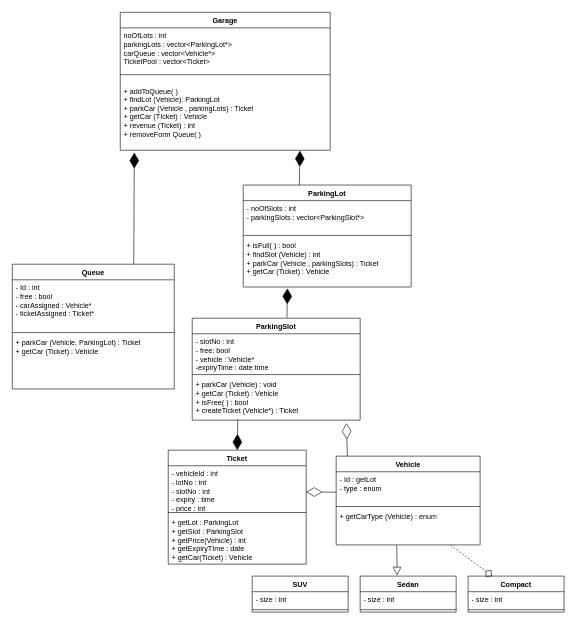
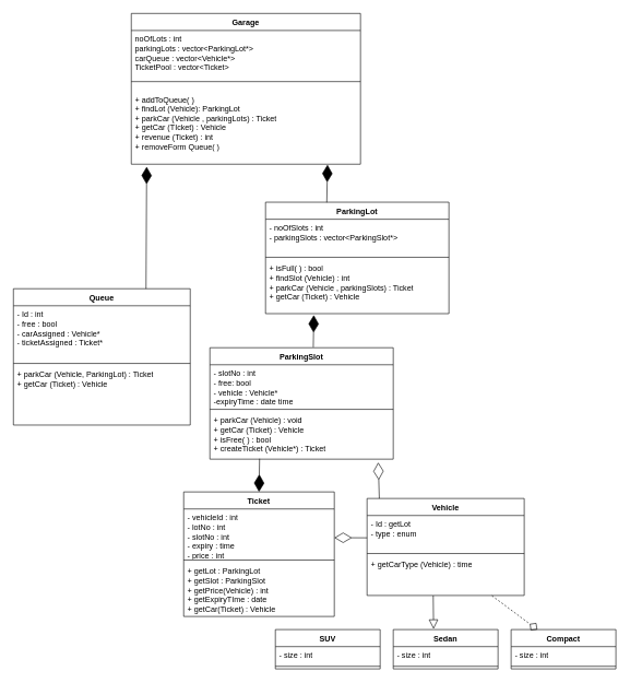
  <mxCell id="0" />
  <mxCell id="1" parent="0" />
  <mxCell id="2" value="Garage" style="swimlane;fontStyle=1;align=center;verticalAlign=top;childLayout=stackLayout;horizontal=1;startSize=26;horizontalStack=0;resizeParent=1;resizeParentMax=0;resizeLast=0;collapsible=1;marginBottom=0;whiteSpace=wrap;html=1;" parent="1" vertex="1"><mxGeometry x="200" y="20" width="350" height="230" as="geometry" /></mxCell>
  <mxCell id="3" value="noOfLots : int&lt;br&gt;parkingLots : vector&amp;lt;ParkingLot*&amp;gt;&lt;br&gt;carQueue : vector&amp;lt;Vehicle*&amp;gt;&lt;br&gt;TicketPool : vector&amp;lt;Ticket&amp;gt;" style="text;strokeColor=none;fillColor=none;align=left;verticalAlign=top;spacingLeft=4;spacingRight=4;overflow=hidden;rotatable=0;points=[[0,0.5],[1,0.5]];portConstraint=eastwest;whiteSpace=wrap;html=1;" parent="2" vertex="1"><mxGeometry y="26" width="350" height="64" as="geometry" /></mxCell>
  <mxCell id="4" value="" style="line;strokeWidth=1;fillColor=none;align=left;verticalAlign=middle;spacingTop=-1;spacingLeft=3;spacingRight=3;rotatable=0;labelPosition=right;points=[];portConstraint=eastwest;strokeColor=inherit;" parent="2" vertex="1"><mxGeometry y="90" width="350" height="28" as="geometry" /></mxCell>
  <mxCell id="5" value="&lt;font style=&quot;&quot;&gt;&lt;font style=&quot;font-size: 12px;&quot;&gt;+ addToQueue( )&lt;br&gt;+ findLot (Vehicle): ParkingLot&lt;br&gt;+ parkCar (Vehicle , parkingLots) : Ticket&lt;br&gt;&lt;/font&gt;+ getCar (TIcket) : Vehicle&lt;br&gt;+ revenue (Ticket) : int&lt;br&gt;+ removeForm Queue( )&lt;br&gt;&lt;/font&gt;" style="text;strokeColor=none;fillColor=none;align=left;verticalAlign=top;spacingLeft=4;spacingRight=4;overflow=hidden;rotatable=0;points=[[0,0.5],[1,0.5]];portConstraint=eastwest;whiteSpace=wrap;html=1;" parent="2" vertex="1"><mxGeometry y="118" width="350" height="112" as="geometry" /></mxCell>
  <mxCell id="6" value="ParkingLot" style="swimlane;fontStyle=1;align=center;verticalAlign=top;childLayout=stackLayout;horizontal=1;startSize=26;horizontalStack=0;resizeParent=1;resizeParentMax=0;resizeLast=0;collapsible=1;marginBottom=0;whiteSpace=wrap;html=1;" parent="1" vertex="1"><mxGeometry x="405" y="308" width="280" height="170" as="geometry" /></mxCell>
  <mxCell id="7" value="- noOfSlots : int&lt;br&gt;- parkingSlots : vector&amp;lt;ParkingSlot*&amp;gt;" style="text;strokeColor=none;fillColor=none;align=left;verticalAlign=top;spacingLeft=4;spacingRight=4;overflow=hidden;rotatable=0;points=[[0,0.5],[1,0.5]];portConstraint=eastwest;whiteSpace=wrap;html=1;" parent="6" vertex="1"><mxGeometry y="26" width="280" height="54" as="geometry" /></mxCell>
  <mxCell id="8" value="" style="line;strokeWidth=1;fillColor=none;align=left;verticalAlign=middle;spacingTop=-1;spacingLeft=3;spacingRight=3;rotatable=0;labelPosition=right;points=[];portConstraint=eastwest;strokeColor=inherit;" parent="6" vertex="1"><mxGeometry y="80" width="280" height="8" as="geometry" /></mxCell>
  <mxCell id="9" value="+ isFull( ) : bool&lt;br&gt;+ findSlot (Vehicle) : int&lt;br&gt;+ parkCar (Vehicle , parkingSlots) : Ticket&lt;br&gt;+ getCar (Ticket) : Vehicle" style="text;strokeColor=none;fillColor=none;align=left;verticalAlign=top;spacingLeft=4;spacingRight=4;overflow=hidden;rotatable=0;points=[[0,0.5],[1,0.5]];portConstraint=eastwest;whiteSpace=wrap;html=1;" parent="6" vertex="1"><mxGeometry y="88" width="280" height="82" as="geometry" /></mxCell>
  <mxCell id="10" value="Queue" style="swimlane;fontStyle=1;align=center;verticalAlign=top;childLayout=stackLayout;horizontal=1;startSize=26;horizontalStack=0;resizeParent=1;resizeParentMax=0;resizeLast=0;collapsible=1;marginBottom=0;whiteSpace=wrap;html=1;" parent="1" vertex="1"><mxGeometry x="20" y="440" width="270" height="208" as="geometry" /></mxCell>
  <mxCell id="11" value="- Id : int&lt;br&gt;- free : bool&lt;br&gt;- carAssigned : Vehicle*&lt;br&gt;- ticketAssigned : Ticket*" style="text;strokeColor=none;fillColor=none;align=left;verticalAlign=top;spacingLeft=4;spacingRight=4;overflow=hidden;rotatable=0;points=[[0,0.5],[1,0.5]];portConstraint=eastwest;whiteSpace=wrap;html=1;" parent="10" vertex="1"><mxGeometry y="26" width="270" height="84" as="geometry" /></mxCell>
  <mxCell id="12" value="" style="line;strokeWidth=1;fillColor=none;align=left;verticalAlign=middle;spacingTop=-1;spacingLeft=3;spacingRight=3;rotatable=0;labelPosition=right;points=[];portConstraint=eastwest;strokeColor=inherit;" parent="10" vertex="1"><mxGeometry y="110" width="270" height="8" as="geometry" /></mxCell>
  <mxCell id="13" value="+ parkCar (Vehicle, ParkingLot) : Ticket&lt;br style=&quot;border-color: var(--border-color);&quot;&gt;+ getCar (Ticket) : Vehicle" style="text;strokeColor=none;fillColor=none;align=left;verticalAlign=top;spacingLeft=4;spacingRight=4;overflow=hidden;rotatable=0;points=[[0,0.5],[1,0.5]];portConstraint=eastwest;whiteSpace=wrap;html=1;" parent="10" vertex="1"><mxGeometry y="118" width="270" height="90" as="geometry" /></mxCell>
  <mxCell id="14" value="Ticket" style="swimlane;fontStyle=1;align=center;verticalAlign=top;childLayout=stackLayout;horizontal=1;startSize=26;horizontalStack=0;resizeParent=1;resizeParentMax=0;resizeLast=0;collapsible=1;marginBottom=0;whiteSpace=wrap;html=1;" parent="1" vertex="1"><mxGeometry x="280" y="750" width="230" height="190" as="geometry" /></mxCell>
  <mxCell id="15" value="- vehicleId : int&lt;br&gt;- lotNo : int&lt;br&gt;- slotNo : int&lt;br&gt;- expiry : time&lt;br&gt;- price : int" style="text;strokeColor=none;fillColor=none;align=left;verticalAlign=top;spacingLeft=4;spacingRight=4;overflow=hidden;rotatable=0;points=[[0,0.5],[1,0.5]];portConstraint=eastwest;whiteSpace=wrap;html=1;" parent="14" vertex="1"><mxGeometry y="26" width="230" height="74" as="geometry" /></mxCell>
  <mxCell id="16" value="" style="line;strokeWidth=1;fillColor=none;align=left;verticalAlign=middle;spacingTop=-1;spacingLeft=3;spacingRight=3;rotatable=0;labelPosition=right;points=[];portConstraint=eastwest;strokeColor=inherit;" parent="14" vertex="1"><mxGeometry y="100" width="230" height="8" as="geometry" /></mxCell>
  <mxCell id="17" value="+ getLot : ParkingLot&lt;br&gt;+ getSlot : ParkingSlot&lt;br&gt;+ getPrice(Vehicle) : int&lt;br&gt;+ getExpiryTIme : date&lt;br&gt;+ getCar(Ticket) : Vehicle" style="text;strokeColor=none;fillColor=none;align=left;verticalAlign=top;spacingLeft=4;spacingRight=4;overflow=hidden;rotatable=0;points=[[0,0.5],[1,0.5]];portConstraint=eastwest;whiteSpace=wrap;html=1;" parent="14" vertex="1"><mxGeometry y="108" width="230" height="82" as="geometry" /></mxCell>
  <mxCell id="18" value="Vehicle" style="swimlane;fontStyle=1;align=center;verticalAlign=top;childLayout=stackLayout;horizontal=1;startSize=26;horizontalStack=0;resizeParent=1;resizeParentMax=0;resizeLast=0;collapsible=1;marginBottom=0;whiteSpace=wrap;html=1;" parent="1" vertex="1"><mxGeometry x="560" y="760" width="240" height="148" as="geometry" /></mxCell>
  <mxCell id="19" value="- Id : getLot&lt;br&gt;- type : enum" style="text;strokeColor=none;fillColor=none;align=left;verticalAlign=top;spacingLeft=4;spacingRight=4;overflow=hidden;rotatable=0;points=[[0,0.5],[1,0.5]];portConstraint=eastwest;whiteSpace=wrap;html=1;" parent="18" vertex="1"><mxGeometry y="26" width="240" height="54" as="geometry" /></mxCell>
  <mxCell id="20" value="" style="line;strokeWidth=1;fillColor=none;align=left;verticalAlign=middle;spacingTop=-1;spacingLeft=3;spacingRight=3;rotatable=0;labelPosition=right;points=[];portConstraint=eastwest;strokeColor=inherit;" parent="18" vertex="1"><mxGeometry y="80" width="240" height="8" as="geometry" /></mxCell>
- <mxCell id="21" value="+ getCarType (Vehicle) : enum" style="text;strokeColor=none;fillColor=none;align=left;verticalAlign=top;spacingLeft=4;spacingRight=4;overflow=hidden;rotatable=0;points=[[0,0.5],[1,0.5]];portConstraint=eastwest;whiteSpace=wrap;html=1;" parent="18" vertex="1"><mxGeometry y="88" width="240" height="60" as="geometry" /></mxCell>
+ <mxCell id="21" value="+ getCarType (Vehicle) : time" style="text;strokeColor=none;fillColor=none;align=left;verticalAlign=top;spacingLeft=4;spacingRight=4;overflow=hidden;rotatable=0;points=[[0,0.5],[1,0.5]];portConstraint=eastwest;whiteSpace=wrap;html=1;" parent="18" vertex="1"><mxGeometry y="88" width="240" height="60" as="geometry" /></mxCell>
  <mxCell id="22" value="" style="text;strokeColor=none;fillColor=none;align=left;verticalAlign=middle;spacingTop=-1;spacingLeft=4;spacingRight=4;rotatable=0;labelPosition=right;points=[];portConstraint=eastwest;" parent="1" vertex="1"><mxGeometry x="360" y="380" width="20" height="14" as="geometry" /></mxCell>
  <mxCell id="23" value="ParkingSlot" style="swimlane;fontStyle=1;align=center;verticalAlign=top;childLayout=stackLayout;horizontal=1;startSize=26;horizontalStack=0;resizeParent=1;resizeParentMax=0;resizeLast=0;collapsible=1;marginBottom=0;whiteSpace=wrap;html=1;" parent="1" vertex="1"><mxGeometry x="320" y="530" width="280" height="170" as="geometry" /></mxCell>
  <mxCell id="24" value="- slotNo : int&lt;br&gt;- free: bool&lt;br&gt;- vehicle : Vehicle*&lt;br&gt;-expiryTime : date time" style="text;strokeColor=none;fillColor=none;align=left;verticalAlign=top;spacingLeft=4;spacingRight=4;overflow=hidden;rotatable=0;points=[[0,0.5],[1,0.5]];portConstraint=eastwest;whiteSpace=wrap;html=1;" parent="23" vertex="1"><mxGeometry y="26" width="280" height="64" as="geometry" /></mxCell>
  <mxCell id="25" value="" style="line;strokeWidth=1;fillColor=none;align=left;verticalAlign=middle;spacingTop=-1;spacingLeft=3;spacingRight=3;rotatable=0;labelPosition=right;points=[];portConstraint=eastwest;strokeColor=inherit;" parent="23" vertex="1"><mxGeometry y="90" width="280" height="8" as="geometry" /></mxCell>
  <mxCell id="26" value="+ parkCar (Vehicle) : void&lt;br&gt;+ getCar (Ticket) : Vehicle&lt;br&gt;+ isFree( ) : bool&lt;br&gt;+ createTicket (Vehicle*) : Ticket" style="text;strokeColor=none;fillColor=none;align=left;verticalAlign=top;spacingLeft=4;spacingRight=4;overflow=hidden;rotatable=0;points=[[0,0.5],[1,0.5]];portConstraint=eastwest;whiteSpace=wrap;html=1;" parent="23" vertex="1"><mxGeometry y="98" width="280" height="72" as="geometry" /></mxCell>
  <mxCell id="27" value="" style="endArrow=diamondThin;endFill=1;endSize=24;html=1;rounded=0;entryX=0.5;entryY=0;entryDx=0;entryDy=0;exitX=0.271;exitY=0.99;exitDx=0;exitDy=0;exitPerimeter=0;" parent="1" source="26" target="14" edge="1"><mxGeometry width="160" relative="1" as="geometry"><mxPoint x="395" y="760" as="sourcePoint" /><mxPoint x="410" y="830" as="targetPoint" /></mxGeometry></mxCell>
  <mxCell id="28" value="SUV" style="swimlane;fontStyle=1;align=center;verticalAlign=top;childLayout=stackLayout;horizontal=1;startSize=26;horizontalStack=0;resizeParent=1;resizeParentMax=0;resizeLast=0;collapsible=1;marginBottom=0;whiteSpace=wrap;html=1;" parent="1" vertex="1"><mxGeometry x="420" y="960" width="160" height="60" as="geometry" /></mxCell>
  <mxCell id="29" value="- size : int" style="text;strokeColor=none;fillColor=none;align=left;verticalAlign=top;spacingLeft=4;spacingRight=4;overflow=hidden;rotatable=0;points=[[0,0.5],[1,0.5]];portConstraint=eastwest;whiteSpace=wrap;html=1;" parent="28" vertex="1"><mxGeometry y="26" width="160" height="26" as="geometry" /></mxCell>
  <mxCell id="30" value="" style="line;strokeWidth=1;fillColor=none;align=left;verticalAlign=middle;spacingTop=-1;spacingLeft=3;spacingRight=3;rotatable=0;labelPosition=right;points=[];portConstraint=eastwest;strokeColor=inherit;" parent="28" vertex="1"><mxGeometry y="52" width="160" height="8" as="geometry" /></mxCell>
  <mxCell id="31" value="Sedan" style="swimlane;fontStyle=1;align=center;verticalAlign=top;childLayout=stackLayout;horizontal=1;startSize=26;horizontalStack=0;resizeParent=1;resizeParentMax=0;resizeLast=0;collapsible=1;marginBottom=0;whiteSpace=wrap;html=1;" parent="1" vertex="1"><mxGeometry x="600" y="960" width="160" height="60" as="geometry" /></mxCell>
  <mxCell id="32" value="- size : int" style="text;strokeColor=none;fillColor=none;align=left;verticalAlign=top;spacingLeft=4;spacingRight=4;overflow=hidden;rotatable=0;points=[[0,0.5],[1,0.5]];portConstraint=eastwest;whiteSpace=wrap;html=1;" parent="31" vertex="1"><mxGeometry y="26" width="160" height="26" as="geometry" /></mxCell>
  <mxCell id="33" value="" style="line;strokeWidth=1;fillColor=none;align=left;verticalAlign=middle;spacingTop=-1;spacingLeft=3;spacingRight=3;rotatable=0;labelPosition=right;points=[];portConstraint=eastwest;strokeColor=inherit;" parent="31" vertex="1"><mxGeometry y="52" width="160" height="8" as="geometry" /></mxCell>
  <mxCell id="34" value="Compact" style="swimlane;fontStyle=1;align=center;verticalAlign=top;childLayout=stackLayout;horizontal=1;startSize=26;horizontalStack=0;resizeParent=1;resizeParentMax=0;resizeLast=0;collapsible=1;marginBottom=0;whiteSpace=wrap;html=1;" parent="1" vertex="1"><mxGeometry x="780" y="960" width="160" height="60" as="geometry" /></mxCell>
  <mxCell id="35" value="- size : int" style="text;strokeColor=none;fillColor=none;align=left;verticalAlign=top;spacingLeft=4;spacingRight=4;overflow=hidden;rotatable=0;points=[[0,0.5],[1,0.5]];portConstraint=eastwest;whiteSpace=wrap;html=1;" parent="34" vertex="1"><mxGeometry y="26" width="160" height="26" as="geometry" /></mxCell>
  <mxCell id="36" value="" style="line;strokeWidth=1;fillColor=none;align=left;verticalAlign=middle;spacingTop=-1;spacingLeft=3;spacingRight=3;rotatable=0;labelPosition=right;points=[];portConstraint=eastwest;strokeColor=inherit;" parent="34" vertex="1"><mxGeometry y="52" width="160" height="8" as="geometry" /></mxCell>
  <mxCell id="37" value="" style="endArrow=diamond;dashed=1;endFill=0;endSize=12;html=1;rounded=0;entryX=0.25;entryY=0;entryDx=0;entryDy=0;exitX=0.795;exitY=1.007;exitDx=0;exitDy=0;exitPerimeter=0;" parent="1" source="21" target="34" edge="1"><mxGeometry width="160" relative="1" as="geometry"><mxPoint x="590" y="1010" as="sourcePoint" /><mxPoint x="750" y="1010" as="targetPoint" /></mxGeometry></mxCell>
  <mxCell id="38" value="" style="endArrow=block;dashed=0;endFill=0;endSize=12;html=1;rounded=0;entryX=0.385;entryY=-0.014;entryDx=0;entryDy=0;exitX=0.421;exitY=1.003;exitDx=0;exitDy=0;exitPerimeter=0;entryPerimeter=0;" parent="1" source="21" target="31" edge="1"><mxGeometry width="160" relative="1" as="geometry"><mxPoint x="330" y="1160" as="sourcePoint" /><mxPoint x="490" y="1160" as="targetPoint" /></mxGeometry></mxCell>
  <mxCell id="39" value="" style="endArrow=diamondThin;endFill=0;endSize=24;html=1;rounded=0;entryX=1;entryY=0.593;entryDx=0;entryDy=0;exitX=0;exitY=0.63;exitDx=0;exitDy=0;exitPerimeter=0;entryPerimeter=0;" parent="1" source="19" target="15" edge="1"><mxGeometry width="160" relative="1" as="geometry"><mxPoint x="490" y="637" as="sourcePoint" /><mxPoint x="450" y="390" as="targetPoint" /></mxGeometry></mxCell>
  <mxCell id="40" value="" style="endArrow=diamondThin;endFill=1;endSize=24;html=1;rounded=0;entryX=0.263;entryY=1.026;entryDx=0;entryDy=0;entryPerimeter=0;exitX=0.564;exitY=-0.004;exitDx=0;exitDy=0;exitPerimeter=0;" parent="1" source="23" target="9" edge="1"><mxGeometry width="160" relative="1" as="geometry"><mxPoint x="350" y="540" as="sourcePoint" /><mxPoint x="510" y="540" as="targetPoint" /></mxGeometry></mxCell>
  <mxCell id="41" value="" style="endArrow=diamondThin;endFill=1;endSize=24;html=1;rounded=0;entryX=0.856;entryY=1.007;entryDx=0;entryDy=0;exitX=0.334;exitY=0.002;exitDx=0;exitDy=0;exitPerimeter=0;entryPerimeter=0;" parent="1" source="6" target="5" edge="1"><mxGeometry width="160" relative="1" as="geometry"><mxPoint x="370" y="260" as="sourcePoint" /><mxPoint x="530" y="260" as="targetPoint" /></mxGeometry></mxCell>
  <mxCell id="42" value="" style="endArrow=diamondThin;endFill=1;endSize=24;html=1;rounded=0;exitX=0.75;exitY=0;exitDx=0;exitDy=0;entryX=0.067;entryY=1.034;entryDx=0;entryDy=0;entryPerimeter=0;" parent="1" source="10" target="5" edge="1"><mxGeometry width="160" relative="1" as="geometry"><mxPoint x="230" y="176" as="sourcePoint" /><mxPoint x="180" y="580" as="targetPoint" /><Array as="points" /></mxGeometry></mxCell>
  <mxCell id="43" value="" style="endArrow=diamondThin;endFill=0;endSize=24;html=1;rounded=0;entryX=0.918;entryY=1.069;entryDx=0;entryDy=0;entryPerimeter=0;exitX=0.078;exitY=0;exitDx=0;exitDy=0;exitPerimeter=0;" parent="1" source="18" target="26" edge="1"><mxGeometry width="160" relative="1" as="geometry"><mxPoint x="582" y="760" as="sourcePoint" /><mxPoint x="530" y="400" as="targetPoint" /><Array as="points" /></mxGeometry></mxCell>
